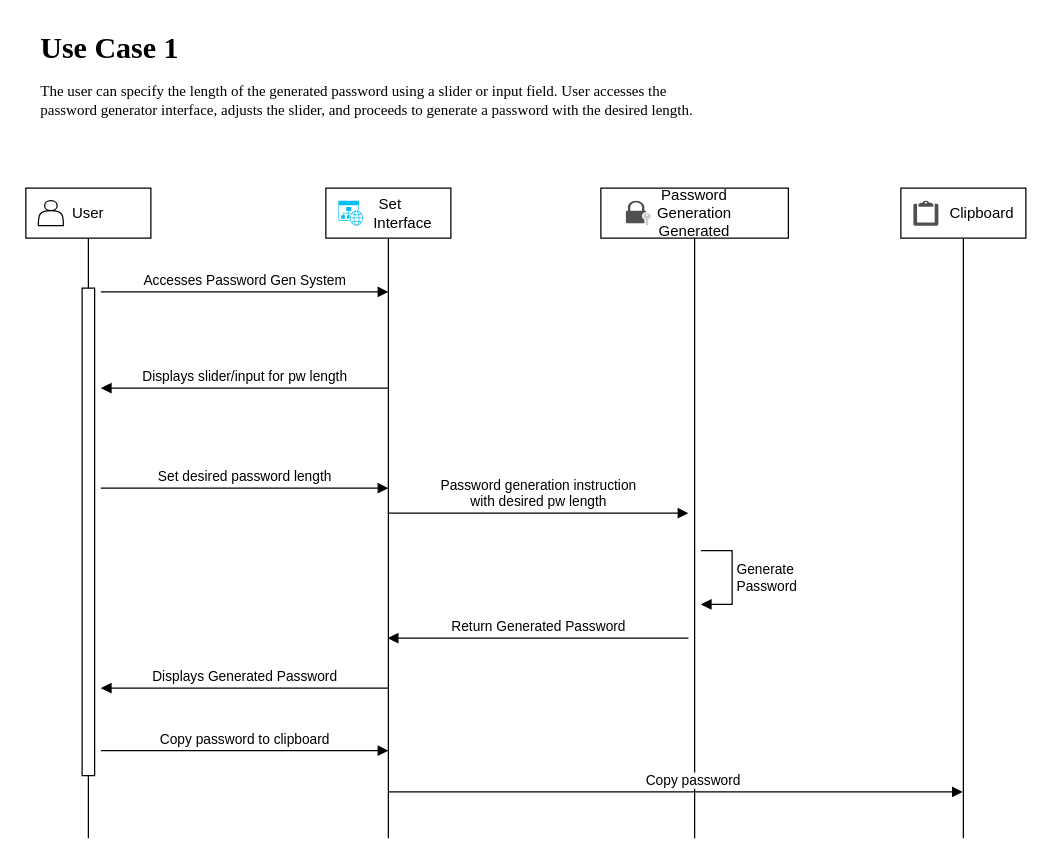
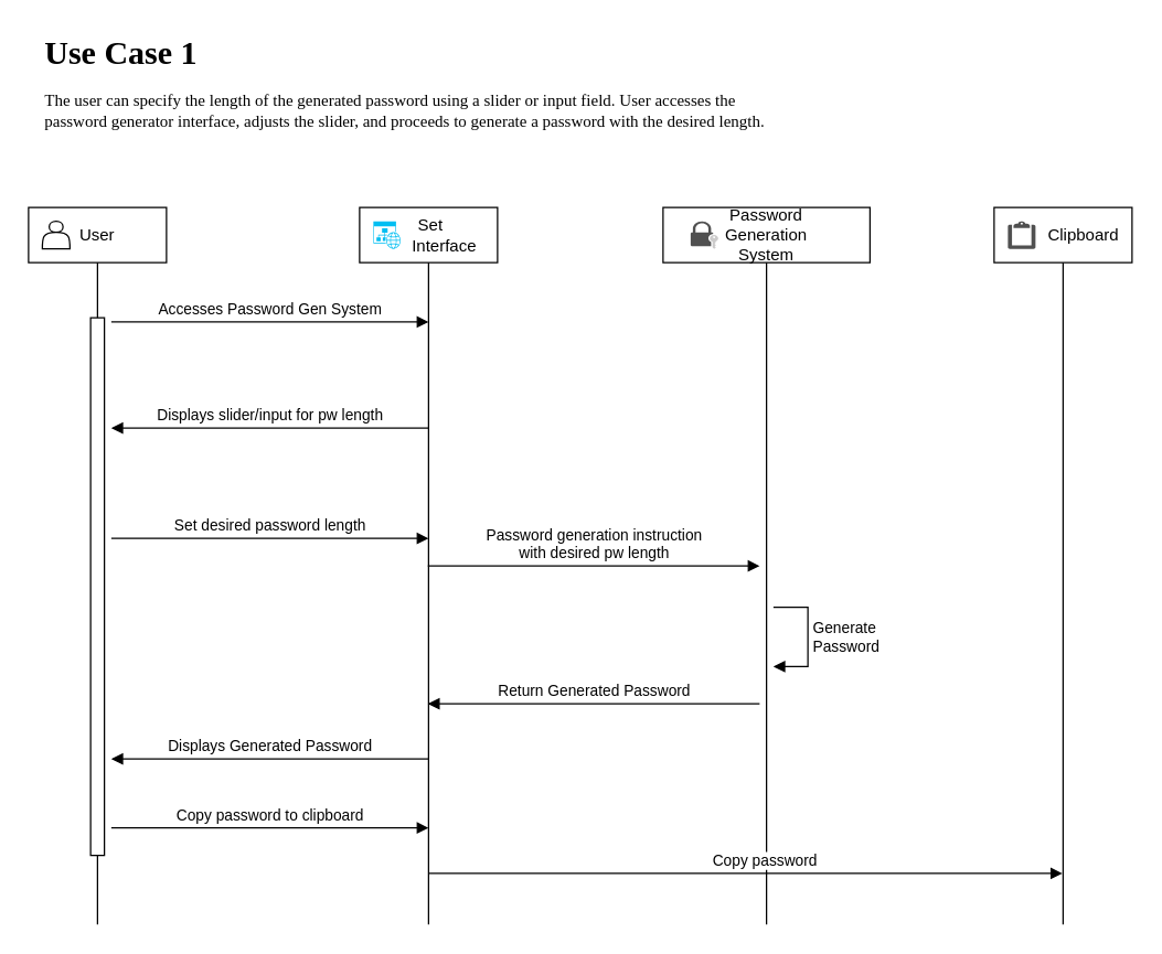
  <mxCell id="0" />
  <mxCell id="1" parent="0" />
  <mxCell id="2" value="User" style="shape=umlLifeline;perimeter=lifelinePerimeter;whiteSpace=wrap;html=1;container=1;collapsible=0;recursiveResize=0;outlineConnect=0;lifelineDashed=0;" vertex="1" parent="1"><mxGeometry x="20" y="150" width="100" height="520" as="geometry" /></mxCell>
  <mxCell id="3" value="" style="shape=actor;whiteSpace=wrap;html=1;" vertex="1" parent="2"><mxGeometry x="10" y="10" width="20" height="20" as="geometry" /></mxCell>
  <mxCell id="4" value="" style="html=1;points=[];perimeter=orthogonalPerimeter;" vertex="1" parent="2"><mxGeometry x="45" y="80" width="10" height="390" as="geometry" /></mxCell>
- <mxCell id="5" value="Password &lt;br&gt;Generation &lt;br&gt;Generated" style="shape=umlLifeline;perimeter=lifelinePerimeter;whiteSpace=wrap;html=1;container=1;collapsible=0;recursiveResize=0;outlineConnect=0;lifelineDashed=0;" vertex="1" parent="1"><mxGeometry x="480" y="150" width="150" height="520" as="geometry" /></mxCell>
+ <mxCell id="5" value="Password &lt;br&gt;Generation &lt;br&gt;System" style="shape=umlLifeline;perimeter=lifelinePerimeter;whiteSpace=wrap;html=1;container=1;collapsible=0;recursiveResize=0;outlineConnect=0;lifelineDashed=0;" vertex="1" parent="1"><mxGeometry x="480" y="150" width="150" height="520" as="geometry" /></mxCell>
  <mxCell id="6" value="" style="sketch=0;pointerEvents=1;shadow=0;dashed=0;html=1;strokeColor=none;fillColor=#505050;labelPosition=center;verticalLabelPosition=bottom;verticalAlign=top;outlineConnect=0;align=center;shape=mxgraph.office.security.lock_with_key_security_ghosted;" vertex="1" parent="5"><mxGeometry x="20" y="10" width="20" height="20" as="geometry" /></mxCell>
  <mxCell id="7" value="Generate&lt;br&gt;Password" style="edgeStyle=orthogonalEdgeStyle;html=1;align=left;spacingLeft=2;endArrow=block;rounded=0;entryX=1;entryY=0;" edge="1" parent="5"><mxGeometry relative="1" as="geometry"><mxPoint x="80" y="290" as="sourcePoint" /><Array as="points"><mxPoint x="105" y="290" /></Array><mxPoint x="80" y="333" as="targetPoint" /></mxGeometry></mxCell>
  <mxCell id="8" value="Displays slider/input for pw length" style="html=1;verticalAlign=bottom;endArrow=block;" edge="1" parent="1"><mxGeometry width="80" relative="1" as="geometry"><mxPoint x="310" y="310" as="sourcePoint" /><mxPoint x="80" y="310" as="targetPoint" /></mxGeometry></mxCell>
  <mxCell id="9" value="Set desired password length" style="html=1;verticalAlign=bottom;endArrow=block;" edge="1" parent="1"><mxGeometry width="80" relative="1" as="geometry"><mxPoint x="80" y="390" as="sourcePoint" /><mxPoint x="310" y="390" as="targetPoint" /></mxGeometry></mxCell>
  <mxCell id="10" value="Displays Generated Password" style="html=1;verticalAlign=bottom;endArrow=block;" edge="1" parent="1"><mxGeometry width="80" relative="1" as="geometry"><mxPoint x="310" y="550" as="sourcePoint" /><mxPoint x="80" y="550" as="targetPoint" /></mxGeometry></mxCell>
  <mxCell id="11" value="Accesses Password Gen System" style="html=1;verticalAlign=bottom;endArrow=block;" edge="1" parent="1"><mxGeometry width="80" relative="1" as="geometry"><mxPoint x="80" y="233" as="sourcePoint" /><mxPoint x="310" y="233" as="targetPoint" /></mxGeometry></mxCell>
  <mxCell id="12" value="&amp;nbsp; Set&amp;nbsp;&lt;br&gt;&amp;nbsp; &amp;nbsp; &amp;nbsp; &amp;nbsp;Interface" style="shape=umlLifeline;perimeter=lifelinePerimeter;whiteSpace=wrap;html=1;container=1;collapsible=0;recursiveResize=0;outlineConnect=0;lifelineDashed=0;" vertex="1" parent="1"><mxGeometry x="260" y="150" width="100" height="520" as="geometry" /></mxCell>
  <mxCell id="13" value="" style="verticalLabelPosition=bottom;html=1;verticalAlign=top;align=center;strokeColor=none;fillColor=#00BEF2;shape=mxgraph.azure.website_generic;pointerEvents=1;" vertex="1" parent="12"><mxGeometry x="10" y="10" width="20" height="20" as="geometry" /></mxCell>
  <mxCell id="14" value="Password generation instruction&lt;br&gt;with desired pw length" style="html=1;verticalAlign=bottom;endArrow=block;" edge="1" parent="1" source="12"><mxGeometry width="80" relative="1" as="geometry"><mxPoint x="390" y="430" as="sourcePoint" /><mxPoint x="550" y="410" as="targetPoint" /></mxGeometry></mxCell>
  <mxCell id="15" value="Return Generated Password" style="html=1;verticalAlign=bottom;endArrow=block;" edge="1" parent="1" target="12"><mxGeometry width="80" relative="1" as="geometry"><mxPoint x="550" y="510" as="sourcePoint" /><mxPoint x="390" y="510" as="targetPoint" /></mxGeometry></mxCell>
  <mxCell id="16" value="&lt;h1 style=&quot;line-height: 100%;&quot;&gt;&lt;font face=&quot;Georgia&quot;&gt;Use Case 1&lt;/font&gt;&lt;/h1&gt;&lt;div&gt;&lt;font face=&quot;Georgia&quot;&gt;The user can specify the length of the generated password using a slider or input field.&amp;nbsp;&lt;span style=&quot;background-color: initial;&quot;&gt;User accesses the password generator interface, adjusts the slider, and proceeds to generate a password with the desired length.&amp;nbsp;&lt;/span&gt;&lt;/font&gt;&lt;/div&gt;" style="text;html=1;strokeColor=none;fillColor=none;spacing=5;spacingTop=-20;whiteSpace=wrap;overflow=hidden;rounded=0;labelBorderColor=none;spacingLeft=7;" vertex="1" parent="1"><mxGeometry x="20" y="20" width="560" height="100" as="geometry" /></mxCell>
  <mxCell id="17" value="&amp;nbsp; &amp;nbsp; &amp;nbsp; &amp;nbsp; &amp;nbsp;Clipboard" style="shape=umlLifeline;perimeter=lifelinePerimeter;whiteSpace=wrap;html=1;container=1;collapsible=0;recursiveResize=0;outlineConnect=0;lifelineDashed=0;" vertex="1" parent="1"><mxGeometry x="720" y="150" width="100" height="520" as="geometry" /></mxCell>
  <mxCell id="18" value="" style="sketch=0;pointerEvents=1;shadow=0;dashed=0;html=1;strokeColor=none;fillColor=#505050;labelPosition=center;verticalLabelPosition=bottom;verticalAlign=top;outlineConnect=0;align=center;shape=mxgraph.office.concepts.clipboard;labelBackgroundColor=#18141D;labelBorderColor=none;fontFamily=Helvetica;fontSize=12;fontColor=none;" vertex="1" parent="17"><mxGeometry x="10" y="10" width="20" height="20" as="geometry" /></mxCell>
  <mxCell id="19" value="Copy password to clipboard" style="html=1;verticalAlign=bottom;endArrow=block;" edge="1" parent="1"><mxGeometry width="80" relative="1" as="geometry"><mxPoint x="80" y="600" as="sourcePoint" /><mxPoint x="310" y="600" as="targetPoint" /><Array as="points" /></mxGeometry></mxCell>
  <mxCell id="20" value="&amp;nbsp; &amp;nbsp; &amp;nbsp; &amp;nbsp; &amp;nbsp;Copy password" style="html=1;verticalAlign=bottom;endArrow=block;" edge="1" parent="1" target="17"><mxGeometry width="80" relative="1" as="geometry"><mxPoint x="310" y="633" as="sourcePoint" /><mxPoint x="620" y="620" as="targetPoint" /></mxGeometry></mxCell>
